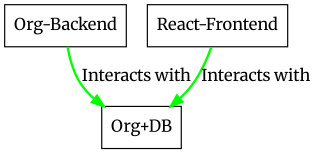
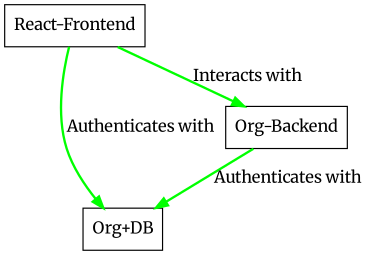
  digraph {
    fontname=Merriweather
    rankdir=TB
    node [fontname=Merriweather shape=box]
    edge [color=green fontname=Merriweather penwidth=2]
    n1 [label="Org+DB"]
    n2 [label="Org-Backend"]
    n3 [label="React-Frontend"]
-   n2 -> n1 [label="Interacts with"]
-   n3 -> n1 [label="Interacts with"]
+   n2 -> n1 [label="Authenticates with"]
+   n3 -> n1 [label="Authenticates with"]
+   n3 -> n2 [label="Interacts with"]
  }
